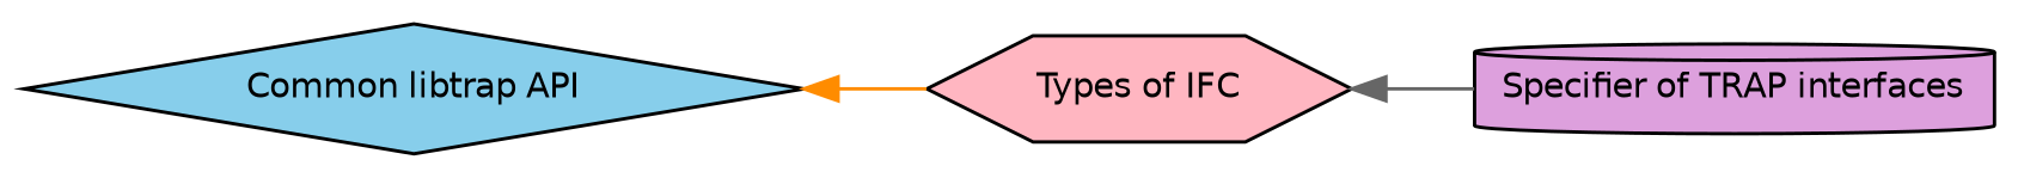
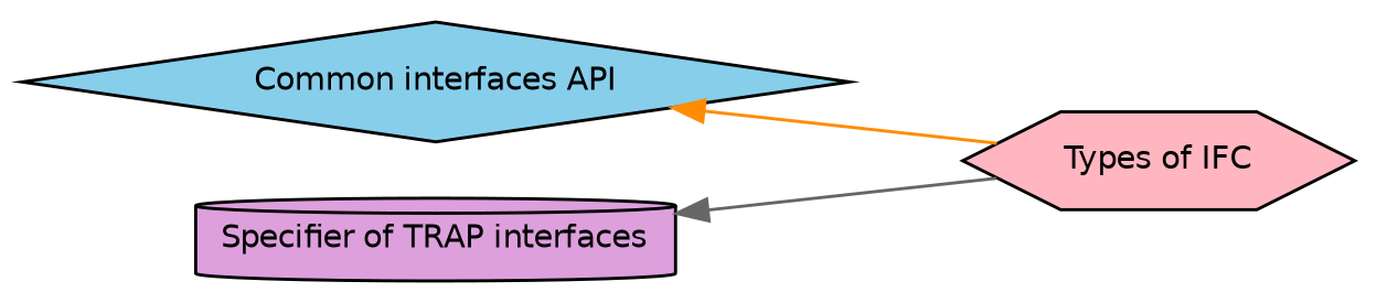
  digraph {
    rankdir=LR
    node [color=black fontname=Helvetica fontsize=10 style=filled]
    edge [dir=back fontname=Helvetica fontsize=10 labelfontname=Helvetica labelfontsize=10 shape=plaintext style=solid]
-   n1 [fillcolor=skyblue height=0.2 label="Common libtrap API" shape=diamond width=0.4]
+   n1 [fillcolor=skyblue height=0.2 label="Common interfaces API" shape=diamond width=0.4]
    n2 [fillcolor=lightpink height=0.2 label="Types of IFC" shape=hexagon width=0.4]
    n3 [fillcolor=plum fontcolor=black height=0.2 label="Specifier of TRAP interfaces" shape=cylinder width=0.4]
    n1 -> n2 [color=darkorange]
-   n2 -> n3 [color=gray40]
+   n3 -> n2 [color=gray40]
  }
